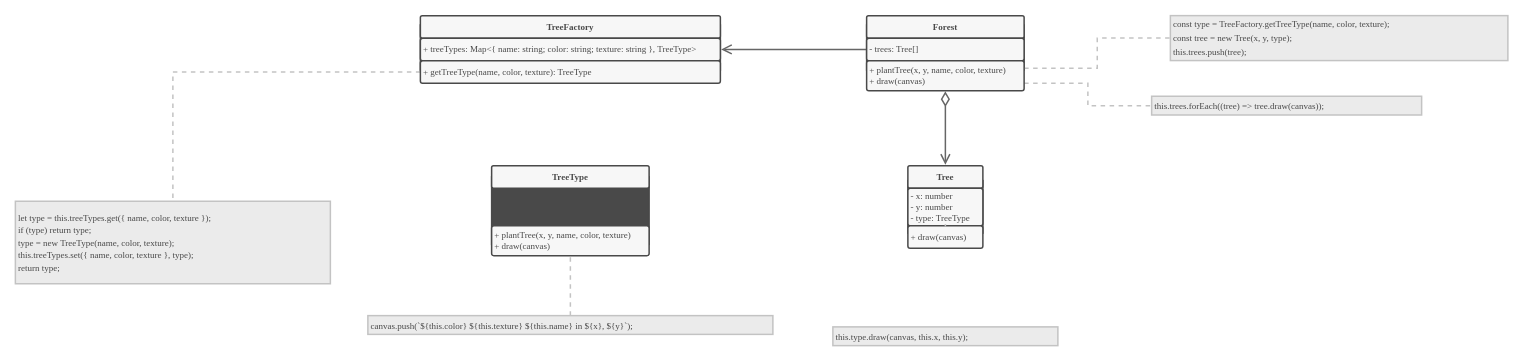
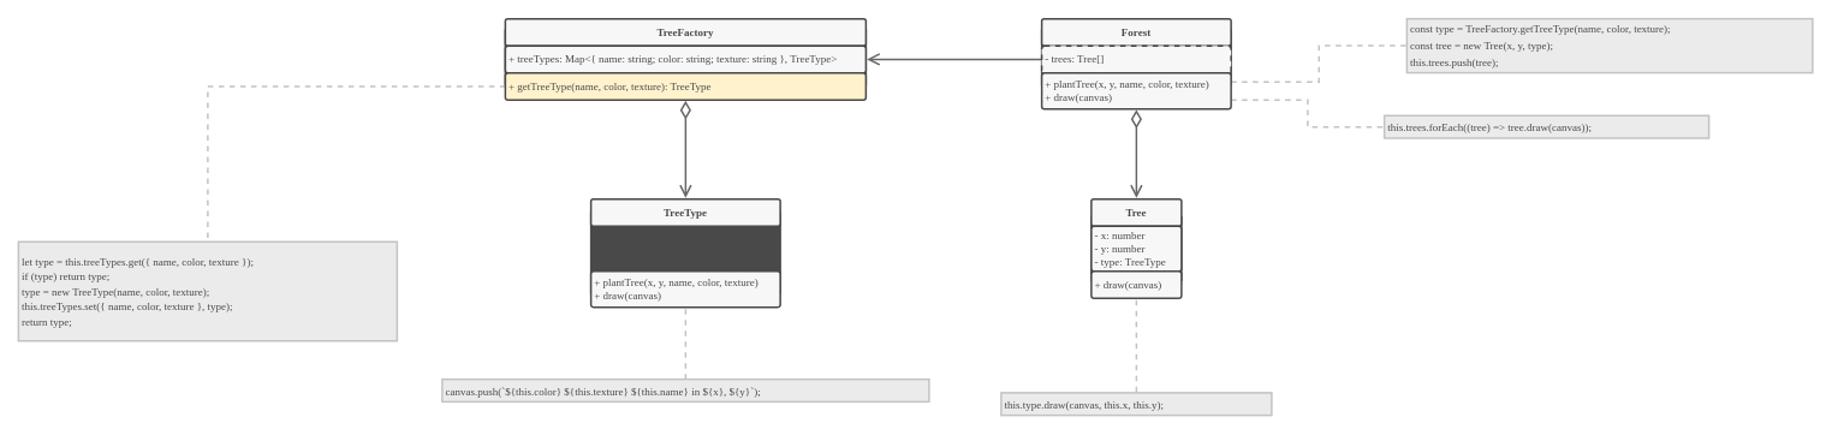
  <mxCell id="0" />
  <mxCell id="1" parent="0" />
  <mxCell id="2" value="" style="whiteSpace=wrap;html=1;fillColor=#494949;strokeColor=#494949;container=0;strokeWidth=2;" vertex="1" parent="1"><mxGeometry x="560" y="32.5" width="400.0" height="60" as="geometry" /></mxCell>
  <mxCell id="3" value="&lt;b style=&quot;color: rgb(73, 73, 73); font-family: Nunito;&quot;&gt;TreeFactory&lt;/b&gt;" style="rounded=1;whiteSpace=wrap;html=1;arcSize=5;fillColor=#F7F7F7;strokeColor=#494949;strokeWidth=2;container=0;absoluteArcSize=1;" vertex="1" parent="1"><mxGeometry x="560" width="400.0" height="30" as="geometry" y="20" /></mxCell>
  <mxCell id="4" value="&lt;font data-font-src=&quot;https://fonts.googleapis.com/css?family=Nunito&quot; face=&quot;Nunito&quot;&gt;+ treeTypes: Map&amp;lt;{ name: string; color: string; texture: string }, TreeType&amp;gt;&lt;/font&gt;" style="rounded=1;whiteSpace=wrap;html=1;arcSize=6;fillColor=#F7F7F7;strokeColor=#494949;align=left;perimeterSpacing=0;spacingLeft=2;fontColor=#494949;strokeWidth=2;container=0;absoluteArcSize=1;" vertex="1" parent="1"><mxGeometry x="560" y="50" width="400.0" height="30" as="geometry" /></mxCell>
+ <mxCell id="5" style="edgeStyle=none;html=1;fontFamily=Helvetica;fontSource=https%3A%2F%2Ffonts.googleapis.com%2Fcss%3Ffamily%3DNunito;startArrow=diamondThin;startFill=0;sourcePerimeterSpacing=1;targetPerimeterSpacing=1;endArrow=open;rounded=0;strokeColor=#666666;strokeWidth=2;endFill=0;startSize=15;endSize=10;" edge="1" parent="1" source="7" target="22"><mxGeometry relative="1" as="geometry" /></mxCell>
  <mxCell id="6" style="edgeStyle=orthogonalEdgeStyle;html=1;fontFamily=Helvetica;fontSource=https%3A%2F%2Ffonts.googleapis.com%2Fcss%3Ffamily%3DFira%2BCode%2BMedium;startArrow=none;startFill=0;sourcePerimeterSpacing=2;targetPerimeterSpacing=1;endArrow=none;rounded=0;strokeColor=#C3C3C3;strokeWidth=2;endFill=0;startSize=15;endSize=10;dashed=1;exitX=0;exitY=0.5;exitDx=0;exitDy=0;" edge="1" parent="1" source="7" target="25"><mxGeometry relative="1" as="geometry" /></mxCell>
- <mxCell id="7" value="&lt;font color=&quot;#494949&quot; data-font-src=&quot;https://fonts.googleapis.com/css?family=Nunito&quot; face=&quot;Nunito&quot;&gt;+ getTreeType(name, color, texture): TreeType&lt;br&gt;&lt;/font&gt;" style="rounded=1;whiteSpace=wrap;html=1;arcSize=6;fillColor=#F7F7F7;strokeColor=#494949;align=left;spacingLeft=2;container=0;strokeWidth=2;absoluteArcSize=1;" vertex="1" parent="1"><mxGeometry x="560" y="80" width="400.0" height="30" as="geometry" /></mxCell>
+ <mxCell id="7" value="&lt;font color=&quot;#494949&quot; data-font-src=&quot;https://fonts.googleapis.com/css?family=Nunito&quot; face=&quot;Nunito&quot;&gt;+ getTreeType(name, color, texture): TreeType&lt;br&gt;&lt;/font&gt;" style="rounded=1;whiteSpace=wrap;html=1;arcSize=6;fillColor=#fff2cc;strokeColor=#494949;align=left;spacingLeft=2;container=0;strokeWidth=2;absoluteArcSize=1;" vertex="1" parent="1"><mxGeometry x="560" y="80" width="400.0" height="30" as="geometry" /></mxCell>
  <mxCell id="8" value="" style="whiteSpace=wrap;html=1;fillColor=#494949;strokeColor=#494949;container=0;strokeWidth=2;" vertex="1" parent="1"><mxGeometry x="1155" y="32.5" width="210.0" height="60" as="geometry" /></mxCell>
  <mxCell id="9" value="&lt;b style=&quot;color: rgb(73, 73, 73); font-family: Nunito;&quot;&gt;Forest&lt;/b&gt;" style="rounded=1;whiteSpace=wrap;html=1;arcSize=5;fillColor=#F7F7F7;strokeColor=#494949;strokeWidth=2;container=0;absoluteArcSize=1;" vertex="1" parent="1"><mxGeometry x="1155" width="210.0" height="30" as="geometry" y="20" /></mxCell>
  <mxCell id="10" style="edgeStyle=none;html=1;fontFamily=Helvetica;fontSource=https%3A%2F%2Ffonts.googleapis.com%2Fcss%3Ffamily%3DNunito;endArrow=open;rounded=0;strokeColor=#666666;strokeWidth=2;startArrow=none;startFill=0;endFill=0;startSize=15;endSize=10;sourcePerimeterSpacing=0;targetPerimeterSpacing=1;" edge="1" parent="1" source="11" target="4"><mxGeometry relative="1" as="geometry" /></mxCell>
- <mxCell id="11" value="&lt;font face=&quot;Nunito&quot;&gt;- trees: Tree[]&lt;br&gt;&lt;/font&gt;" style="rounded=1;whiteSpace=wrap;html=1;arcSize=6;fillColor=#F7F7F7;strokeColor=#494949;align=left;perimeterSpacing=0;spacingLeft=2;fontColor=#494949;strokeWidth=2;container=0;absoluteArcSize=1;" vertex="1" parent="1"><mxGeometry x="1155" y="50" width="210.0" height="30" as="geometry" /></mxCell>
+ <mxCell id="11" value="&lt;font face=&quot;Nunito&quot;&gt;- trees: Tree[]&lt;br&gt;&lt;/font&gt;" style="rounded=1;whiteSpace=wrap;html=1;arcSize=6;fillColor=#F7F7F7;strokeColor=#494949;align=left;perimeterSpacing=0;spacingLeft=2;fontColor=#494949;strokeWidth=2;container=0;absoluteArcSize=1;dashed=1;" vertex="1" parent="1"><mxGeometry x="1155" y="50" width="210.0" height="30" as="geometry" /></mxCell>
  <mxCell id="12" style="edgeStyle=none;html=1;fontFamily=Helvetica;fontSource=https%3A%2F%2Ffonts.googleapis.com%2Fcss%3Ffamily%3DNunito;startArrow=diamondThin;startFill=0;sourcePerimeterSpacing=1;targetPerimeterSpacing=1;endArrow=open;rounded=0;strokeColor=#666666;strokeWidth=2;endFill=0;startSize=15;endSize=10;" edge="1" parent="1" source="15" target="18"><mxGeometry relative="1" as="geometry" /></mxCell>
  <mxCell id="13" style="edgeStyle=orthogonalEdgeStyle;html=1;entryX=0;entryY=0.5;entryDx=0;entryDy=0;fontFamily=Helvetica;fontSource=https%3A%2F%2Ffonts.googleapis.com%2Fcss%3Ffamily%3DFira%2BCode%2BMedium;startArrow=none;startFill=0;sourcePerimeterSpacing=2;targetPerimeterSpacing=1;exitX=1;exitY=0.25;exitDx=0;exitDy=0;endArrow=none;rounded=0;strokeColor=#C3C3C3;strokeWidth=2;endFill=0;startSize=15;endSize=10;dashed=1;" edge="1" parent="1" source="15" target="29"><mxGeometry relative="1" as="geometry" /></mxCell>
  <mxCell id="14" style="edgeStyle=orthogonalEdgeStyle;html=1;entryX=0;entryY=0.5;entryDx=0;entryDy=0;fontFamily=Helvetica;fontSource=https%3A%2F%2Ffonts.googleapis.com%2Fcss%3Ffamily%3DFira%2BCode%2BMedium;startArrow=none;startFill=0;sourcePerimeterSpacing=2;targetPerimeterSpacing=1;endArrow=none;rounded=0;strokeColor=#C3C3C3;strokeWidth=2;endFill=0;startSize=15;endSize=10;dashed=1;exitX=1;exitY=0.75;exitDx=0;exitDy=0;" edge="1" parent="1" source="15" target="30"><mxGeometry relative="1" as="geometry" /></mxCell>
  <mxCell id="15" value="&lt;font color=&quot;#494949&quot; data-font-src=&quot;https://fonts.googleapis.com/css?family=Nunito&quot; face=&quot;Nunito&quot;&gt;+ plantTree(x, y, name, color, texture)&lt;br&gt;+ draw(canvas)&lt;br&gt;&lt;/font&gt;" style="rounded=1;whiteSpace=wrap;html=1;arcSize=6;fillColor=#F7F7F7;strokeColor=#494949;align=left;spacingLeft=2;container=0;strokeWidth=2;absoluteArcSize=1;" vertex="1" parent="1"><mxGeometry x="1155" y="80" width="210" height="40" as="geometry" /></mxCell>
  <mxCell id="16" value="" style="group" vertex="1" connectable="0" parent="1"><mxGeometry x="1210" y="220" width="100" height="110" as="geometry" /></mxCell>
  <mxCell id="17" value="" style="whiteSpace=wrap;html=1;fillColor=#494949;strokeColor=#494949;container=0;strokeWidth=2;" vertex="1" parent="16"><mxGeometry y="20" width="100.0" height="70" as="geometry" /></mxCell>
  <mxCell id="18" value="&lt;b style=&quot;color: rgb(73, 73, 73); font-family: Nunito;&quot;&gt;Tree&lt;/b&gt;" style="rounded=1;whiteSpace=wrap;html=1;arcSize=5;fillColor=#F7F7F7;strokeColor=#494949;strokeWidth=2;container=0;absoluteArcSize=1;" vertex="1" parent="16"><mxGeometry width="100.0" height="30" as="geometry" /></mxCell>
  <mxCell id="19" value="&lt;font face=&quot;Nunito&quot;&gt;- x: number&lt;br&gt;- y: number&lt;br&gt;- type: TreeType&lt;br&gt;&lt;/font&gt;" style="rounded=1;whiteSpace=wrap;html=1;arcSize=6;fillColor=#F7F7F7;strokeColor=#494949;align=left;perimeterSpacing=0;spacingLeft=2;fontColor=#494949;strokeWidth=2;container=0;absoluteArcSize=1;" vertex="1" parent="16"><mxGeometry y="30" width="100.0" height="50" as="geometry" /></mxCell>
  <mxCell id="20" value="&lt;font color=&quot;#494949&quot; data-font-src=&quot;https://fonts.googleapis.com/css?family=Nunito&quot; face=&quot;Nunito&quot;&gt;+ draw(canvas)&lt;br&gt;&lt;/font&gt;" style="rounded=1;whiteSpace=wrap;html=1;arcSize=6;fillColor=#F7F7F7;strokeColor=#494949;align=left;spacingLeft=2;container=0;strokeWidth=2;absoluteArcSize=1;" vertex="1" parent="16"><mxGeometry y="80" width="100" height="30" as="geometry" /></mxCell>
  <mxCell id="21" value="" style="whiteSpace=wrap;html=1;fillColor=#494949;strokeColor=#494949;container=0;strokeWidth=2;" vertex="1" parent="1"><mxGeometry x="655" y="235" width="210.0" height="90" as="geometry" /></mxCell>
  <mxCell id="22" value="&lt;b style=&quot;color: rgb(73, 73, 73); font-family: Nunito;&quot;&gt;TreeType&lt;/b&gt;" style="rounded=1;whiteSpace=wrap;html=1;arcSize=5;fillColor=#F7F7F7;strokeColor=#494949;strokeWidth=2;container=0;absoluteArcSize=1;" vertex="1" parent="1"><mxGeometry x="655" y="220" width="210.0" height="30" as="geometry" /></mxCell>
  <mxCell id="23" style="edgeStyle=none;html=1;fontFamily=Helvetica;fontSource=https%3A%2F%2Ffonts.googleapis.com%2Fcss%3Ffamily%3DFira%2BCode%2BMedium;startArrow=none;startFill=0;sourcePerimeterSpacing=2;targetPerimeterSpacing=1;endArrow=none;rounded=0;strokeColor=#C3C3C3;strokeWidth=2;endFill=0;startSize=15;endSize=10;dashed=1;" edge="1" parent="1" source="24" target="26"><mxGeometry relative="1" as="geometry" /></mxCell>
  <mxCell id="24" value="&lt;font color=&quot;#494949&quot; data-font-src=&quot;https://fonts.googleapis.com/css?family=Nunito&quot; face=&quot;Nunito&quot;&gt;+ plantTree(x, y, name, color, texture)&lt;br&gt;+ draw(canvas)&lt;br&gt;&lt;/font&gt;" style="rounded=1;whiteSpace=wrap;html=1;arcSize=6;fillColor=#F7F7F7;strokeColor=#494949;align=left;spacingLeft=2;container=0;strokeWidth=2;absoluteArcSize=1;" vertex="1" parent="1"><mxGeometry x="655" y="300" width="210" height="40" as="geometry" /></mxCell>
  <mxCell id="25" value="&lt;div style=&quot;line-height: 26px;&quot;&gt;&lt;div style=&quot;line-height: 26px;&quot;&gt;&lt;div style=&quot;line-height: 140%;&quot;&gt;&lt;div style=&quot;line-height: 140%;&quot;&gt;&lt;div style=&quot;line-height: 137%;&quot;&gt;&lt;div style=&quot;line-height: 137%;&quot;&gt;&lt;div style=&quot;line-height: 157%;&quot;&gt;&lt;div style=&quot;line-height: 157%;&quot;&gt;&lt;div style=&quot;line-height: 140%;&quot;&gt;&lt;div style=&quot;line-height: 140%;&quot;&gt;&lt;font data-font-src=&quot;https://fonts.googleapis.com/css?family=Fira+Code+Medium&quot; face=&quot;Fira Code Medium&quot;&gt;let type = this.treeTypes.get({ name, color, texture });&lt;/font&gt;&lt;/div&gt;&lt;div style=&quot;line-height: 140%;&quot;&gt;&lt;font data-font-src=&quot;https://fonts.googleapis.com/css?family=Fira+Code+Medium&quot; face=&quot;Fira Code Medium&quot;&gt;if (type) return type;&lt;/font&gt;&lt;/div&gt;&lt;div style=&quot;line-height: 140%;&quot;&gt;&lt;font data-font-src=&quot;https://fonts.googleapis.com/css?family=Fira+Code+Medium&quot; face=&quot;Fira Code Medium&quot;&gt;type = new TreeType(name, color, texture);&lt;/font&gt;&lt;/div&gt;&lt;div style=&quot;line-height: 140%;&quot;&gt;&lt;font data-font-src=&quot;https://fonts.googleapis.com/css?family=Fira+Code+Medium&quot; face=&quot;Fira Code Medium&quot;&gt;this.treeTypes.set({ name, color, texture }, type);&lt;/font&gt;&lt;/div&gt;&lt;div style=&quot;line-height: 140%;&quot;&gt;&lt;font data-font-src=&quot;https://fonts.googleapis.com/css?family=Fira+Code+Medium&quot; face=&quot;Fira Code Medium&quot;&gt;return type;&lt;/font&gt;&lt;/div&gt;&lt;/div&gt;&lt;/div&gt;&lt;/div&gt;&lt;/div&gt;&lt;/div&gt;&lt;/div&gt;&lt;/div&gt;&lt;/div&gt;&lt;/div&gt;" style="rounded=0;whiteSpace=wrap;html=1;fontColor=#494949;strokeColor=#C3C3C3;fillColor=#EBEBEB;align=left;verticalAlign=middle;spacingLeft=2;spacingRight=1;strokeWidth=2;" vertex="1" parent="1"><mxGeometry x="20" y="267.5" width="420" height="110" as="geometry" /></mxCell>
  <mxCell id="26" value="&lt;div style=&quot;line-height: 26px;&quot;&gt;&lt;div style=&quot;line-height: 26px;&quot;&gt;&lt;div style=&quot;line-height: 26px;&quot;&gt;&lt;div style=&quot;line-height: 26px;&quot;&gt;&lt;div style=&quot;line-height: 26px;&quot;&gt;&lt;font data-font-src=&quot;https://fonts.googleapis.com/css?family=Fira+Code+Medium&quot; face=&quot;Fira Code Medium&quot;&gt;canvas.push(`${this.color} ${this.texture} ${this.name} in ${x}, ${y}`);&lt;/font&gt;&lt;/div&gt;&lt;/div&gt;&lt;/div&gt;&lt;/div&gt;&lt;/div&gt;" style="rounded=0;whiteSpace=wrap;html=1;fontColor=#494949;strokeColor=#C3C3C3;fillColor=#EBEBEB;align=left;verticalAlign=middle;spacingLeft=2;spacingRight=1;strokeWidth=2;" vertex="1" parent="1"><mxGeometry x="490" y="420" width="540" height="25" as="geometry" /></mxCell>
  <mxCell id="27" value="&lt;div style=&quot;line-height: 26px;&quot;&gt;&lt;div style=&quot;line-height: 26px;&quot;&gt;&lt;div style=&quot;line-height: 26px;&quot;&gt;&lt;div style=&quot;line-height: 26px;&quot;&gt;&lt;div style=&quot;line-height: 26px;&quot;&gt;&lt;font data-font-src=&quot;https://fonts.googleapis.com/css?family=Fira+Code+Medium&quot; face=&quot;Fira Code Medium&quot;&gt;this.type.draw(canvas, this.x, this.y);&lt;/font&gt;&lt;/div&gt;&lt;/div&gt;&lt;/div&gt;&lt;/div&gt;&lt;/div&gt;" style="rounded=0;whiteSpace=wrap;html=1;fontColor=#494949;strokeColor=#C3C3C3;fillColor=#EBEBEB;align=left;verticalAlign=middle;spacingLeft=2;spacingRight=1;strokeWidth=2;" vertex="1" parent="1"><mxGeometry x="1110" y="435" width="300" height="25" as="geometry" /></mxCell>
- <mxCell id="28" style="edgeStyle=none;html=1;fontFamily=Helvetica;fontSource=https%3A%2F%2Ffonts.googleapis.com%2Fcss%3Ffamily%3DFira%2BCode%2BMedium;startArrow=none;startFill=0;sourcePerimeterSpacing=2;targetPerimeterSpacing=1;endArrow=none;rounded=0;strokeColor=#C3C3C3;strokeWidth=2;endFill=0;startSize=15;endSize=10;dashed=1;" edge="1" parent="1" source="20" target="19"><mxGeometry relative="1" as="geometry" /></mxCell>
+ <mxCell id="28" style="edgeStyle=none;html=1;entryX=0.5;entryY=0;entryDx=0;entryDy=0;fontFamily=Helvetica;fontSource=https%3A%2F%2Ffonts.googleapis.com%2Fcss%3Ffamily%3DFira%2BCode%2BMedium;startArrow=none;startFill=0;sourcePerimeterSpacing=2;targetPerimeterSpacing=1;endArrow=none;rounded=0;strokeColor=#C3C3C3;strokeWidth=2;endFill=0;startSize=15;endSize=10;dashed=1;" edge="1" parent="1" source="20" target="27"><mxGeometry relative="1" as="geometry" /></mxCell>
  <mxCell id="29" value="&lt;div style=&quot;line-height: 26px;&quot;&gt;&lt;div style=&quot;line-height: 26px;&quot;&gt;&lt;div style=&quot;line-height: 140%;&quot;&gt;&lt;div style=&quot;line-height: 140%;&quot;&gt;&lt;div style=&quot;line-height: 137%;&quot;&gt;&lt;div style=&quot;line-height: 137%;&quot;&gt;&lt;div style=&quot;line-height: 157%;&quot;&gt;&lt;div style=&quot;line-height: 157%;&quot;&gt;&lt;div style=&quot;line-height: 157%;&quot;&gt;&lt;div style=&quot;line-height: 157%;&quot;&gt;&lt;font data-font-src=&quot;https://fonts.googleapis.com/css?family=Fira+Code+Medium&quot; face=&quot;Fira Code Medium&quot;&gt;const type = TreeFactory.getTreeType(name, color, texture);&lt;/font&gt;&lt;/div&gt;&lt;div style=&quot;line-height: 157%;&quot;&gt;&lt;span style=&quot;font-family: &amp;quot;Fira Code Medium&amp;quot;; background-color: initial;&quot;&gt;const tree = new Tree(x, y, type);&lt;/span&gt;&lt;/div&gt;&lt;div style=&quot;line-height: 157%;&quot;&gt;&lt;span style=&quot;font-family: &amp;quot;Fira Code Medium&amp;quot;; background-color: initial;&quot;&gt;this.trees.push(tree);&lt;/span&gt;&lt;/div&gt;&lt;/div&gt;&lt;/div&gt;&lt;/div&gt;&lt;/div&gt;&lt;/div&gt;&lt;/div&gt;&lt;/div&gt;&lt;/div&gt;&lt;/div&gt;" style="rounded=0;whiteSpace=wrap;html=1;fontColor=#494949;strokeColor=#C3C3C3;fillColor=#EBEBEB;align=left;verticalAlign=middle;spacingLeft=2;spacingRight=1;strokeWidth=2;" vertex="1" parent="1"><mxGeometry x="1560" width="450" height="59.93" as="geometry" y="20" /></mxCell>
  <mxCell id="30" value="&lt;div style=&quot;line-height: 26px;&quot;&gt;&lt;div style=&quot;line-height: 26px;&quot;&gt;&lt;div style=&quot;line-height: 26px;&quot;&gt;&lt;div style=&quot;line-height: 26px;&quot;&gt;&lt;div style=&quot;line-height: 26px;&quot;&gt;&lt;div style=&quot;line-height: 26px;&quot;&gt;&lt;font data-font-src=&quot;https://fonts.googleapis.com/css?family=Fira+Code+Medium&quot; face=&quot;Fira Code Medium&quot;&gt;this.trees.forEach((tree) =&amp;gt; tree.draw(canvas));&lt;/font&gt;&lt;/div&gt;&lt;/div&gt;&lt;/div&gt;&lt;/div&gt;&lt;/div&gt;&lt;/div&gt;" style="rounded=0;whiteSpace=wrap;html=1;fontColor=#494949;strokeColor=#C3C3C3;fillColor=#EBEBEB;align=left;verticalAlign=middle;spacingLeft=2;spacingRight=1;strokeWidth=2;" vertex="1" parent="1"><mxGeometry x="1535" y="127.5" width="360" height="25" as="geometry" /></mxCell>
